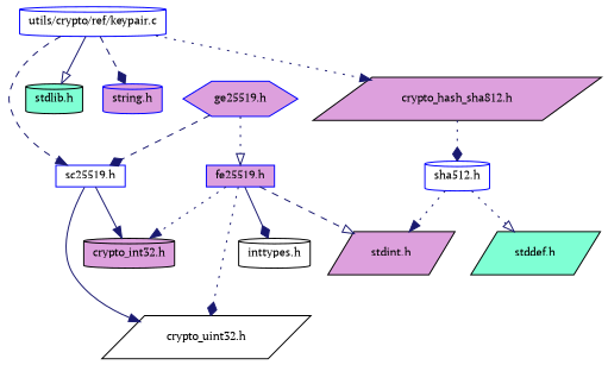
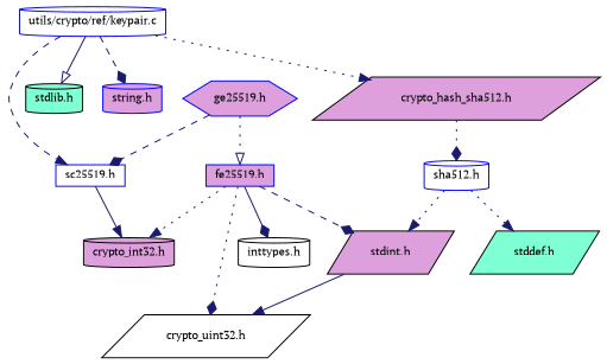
  digraph {
    fontname="PT Serif"
    node [color=black fillcolor=plum fontname="PT Serif" fontsize=10 shape=cylinder style=filled]
    edge [arrowhead=diamond color=midnightblue fontname="PT Serif" fontsize=10 labelfontname=Helvetica labelfontsize=10 style=dotted]
    n1 [color=blue fillcolor=white fontcolor=black height=0.2 label="utils/crypto/ref/keypair.c" width=0.4]
    n2 [fillcolor=aquamarine height=0.2 label="stdlib.h" width=0.4]
    n3 [color=blue height=0.2 label="string.h" width=0.4]
-   n4 [height=0.2 label="crypto_hash_sha812.h" shape=parallelogram width=0.4]
+   n4 [height=0.2 label="crypto_hash_sha512.h" shape=parallelogram width=0.4]
    n5 [color=blue fillcolor=white height=0.2 label="sc25519.h" shape=box width=0.4]
    n6 [color=blue fillcolor=white height=0.2 label="sha512.h" width=0.4]
    n7 [color=blue height=0.2 label="ge25519.h" shape=hexagon width=0.4]
    n8 [color=blue height=0.2 label="fe25519.h" shape=box width=0.4]
    n9 [fillcolor=aquamarine height=0.2 label="stddef.h" shape=parallelogram width=0.4]
    n10 [height=0.2 label="stdint.h" shape=parallelogram width=0.4]
    n11 [fillcolor=white height=0.2 label="inttypes.h" width=0.4]
    n12 [height=0.2 label="crypto_int32.h" width=0.4]
    n13 [fillcolor=white height=0.2 label="crypto_uint32.h" shape=parallelogram width=0.4]
    n1 -> n2 [arrowhead=onormal style=solid]
    n1 -> n3 [style=dashed]
    n1 -> n4 [arrowhead=normal]
    n1 -> n5 [arrowhead=normal style=dashed]
    n4 -> n6
    n5 -> n12 [arrowhead=normal style=solid]
-   n5 -> n13 [arrowhead=normal style=solid]
-   n6 -> n9 [arrowhead=onormal]
+   n10 -> n13 [arrowhead=normal style=solid]
+   n6 -> n9 [arrowhead=normal]
    n6 -> n10 [arrowhead=normal]
    n7 -> n5 [style=dashed]
    n7 -> n8 [arrowhead=onormal]
-   n8 -> n10 [arrowhead=onormal style=dashed]
+   n8 -> n10 [style=dashed]
    n8 -> n11 [style=solid]
    n8 -> n12 [arrowhead=normal]
    n8 -> n13
  }
